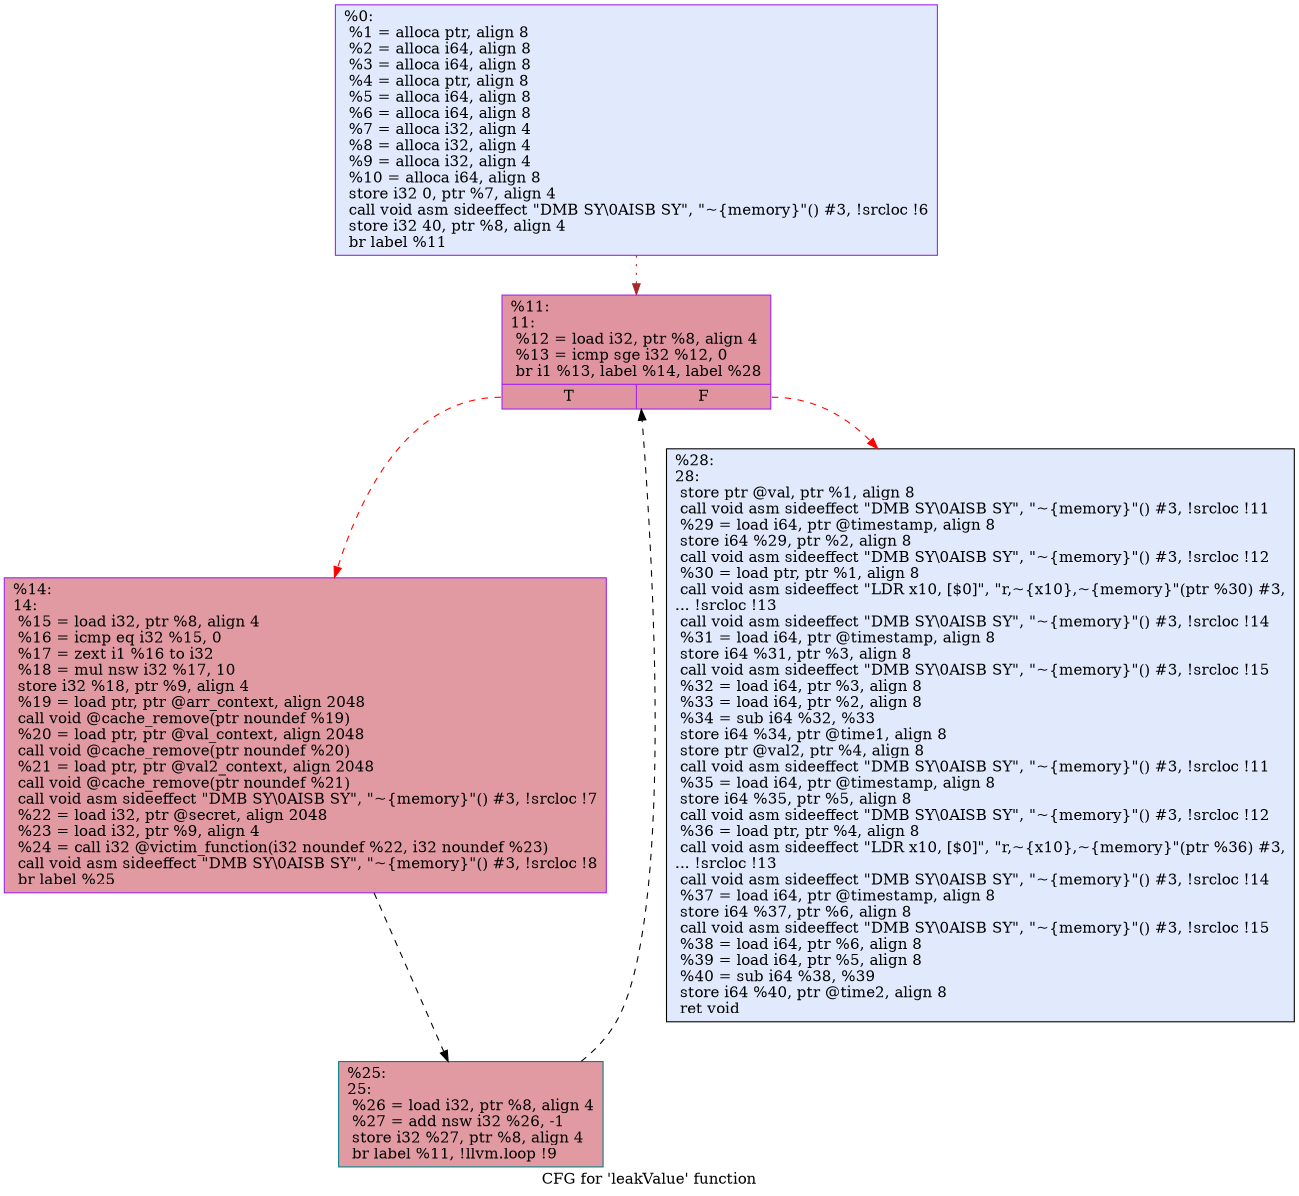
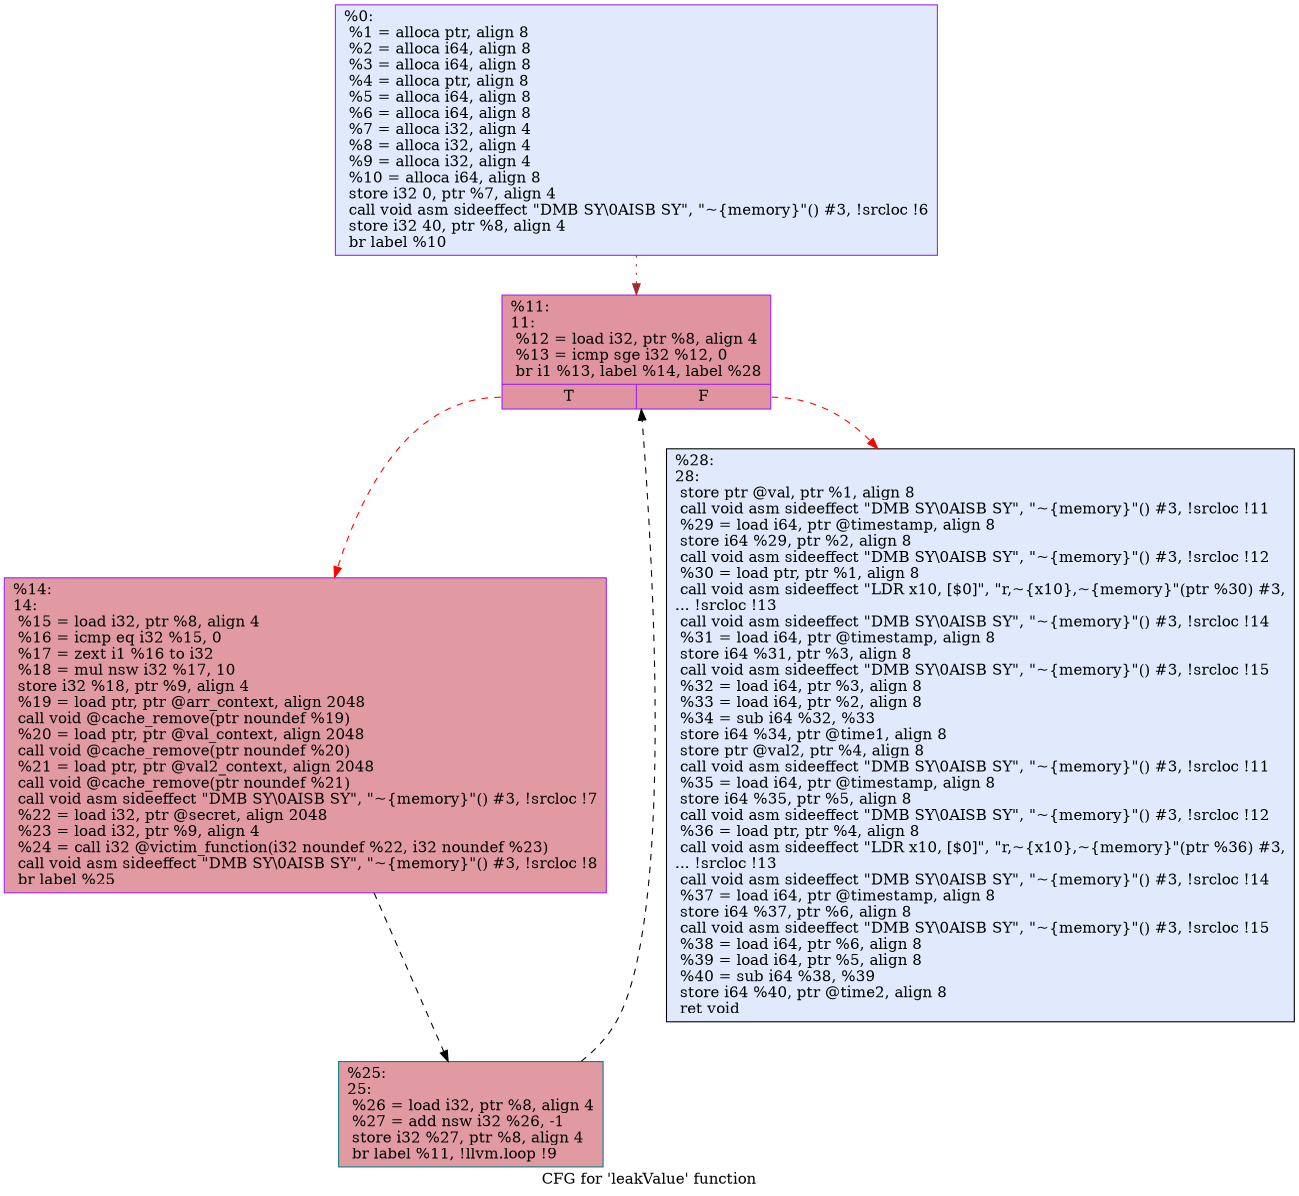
  digraph {
    label="CFG for 'leakValue' function"
    node [color=purple fillcolor="#b9d0f970" shape=record style=filled]
    edge [color=red style=dashed]
-   n1 [label="{%0:\l  %1 = alloca ptr, align 8\l  %2 = alloca i64, align 8\l  %3 = alloca i64, align 8\l  %4 = alloca ptr, align 8\l  %5 = alloca i64, align 8\l  %6 = alloca i64, align 8\l  %7 = alloca i32, align 4\l  %8 = alloca i32, align 4\l  %9 = alloca i32, align 4\l  %10 = alloca i64, align 8\l  store i32 0, ptr %7, align 4\l  call void asm sideeffect \"DMB SY\\0AISB SY\", \"~\{memory\}\"() #3, !srcloc !6\l  store i32 40, ptr %8, align 4\l  br label %11\l}"]
+   n1 [label="{%0:\l  %1 = alloca ptr, align 8\l  %2 = alloca i64, align 8\l  %3 = alloca i64, align 8\l  %4 = alloca ptr, align 8\l  %5 = alloca i64, align 8\l  %6 = alloca i64, align 8\l  %7 = alloca i32, align 4\l  %8 = alloca i32, align 4\l  %9 = alloca i32, align 4\l  %10 = alloca i64, align 8\l  store i32 0, ptr %7, align 4\l  call void asm sideeffect \"DMB SY\\0AISB SY\", \"~\{memory\}\"() #3, !srcloc !6\l  store i32 40, ptr %8, align 4\l  br label %10\l}"]
    n2 [fillcolor="#b70d2870" label="{%11:\l11:                                               \l  %12 = load i32, ptr %8, align 4\l  %13 = icmp sge i32 %12, 0\l  br i1 %13, label %14, label %28\l|{<s0>T|<s1>F}}"]
    n3 [fillcolor="#bb1b2c70" label="{%14:\l14:                                               \l  %15 = load i32, ptr %8, align 4\l  %16 = icmp eq i32 %15, 0\l  %17 = zext i1 %16 to i32\l  %18 = mul nsw i32 %17, 10\l  store i32 %18, ptr %9, align 4\l  %19 = load ptr, ptr @arr_context, align 2048\l  call void @cache_remove(ptr noundef %19)\l  %20 = load ptr, ptr @val_context, align 2048\l  call void @cache_remove(ptr noundef %20)\l  %21 = load ptr, ptr @val2_context, align 2048\l  call void @cache_remove(ptr noundef %21)\l  call void asm sideeffect \"DMB SY\\0AISB SY\", \"~\{memory\}\"() #3, !srcloc !7\l  %22 = load i32, ptr @secret, align 2048\l  %23 = load i32, ptr %9, align 4\l  %24 = call i32 @victim_function(i32 noundef %22, i32 noundef %23)\l  call void asm sideeffect \"DMB SY\\0AISB SY\", \"~\{memory\}\"() #3, !srcloc !8\l  br label %25\l}"]
    n4 [color=black label="{%28:\l28:                                               \l  store ptr @val, ptr %1, align 8\l  call void asm sideeffect \"DMB SY\\0AISB SY\", \"~\{memory\}\"() #3, !srcloc !11\l  %29 = load i64, ptr @timestamp, align 8\l  store i64 %29, ptr %2, align 8\l  call void asm sideeffect \"DMB SY\\0AISB SY\", \"~\{memory\}\"() #3, !srcloc !12\l  %30 = load ptr, ptr %1, align 8\l  call void asm sideeffect \"LDR x10, [$0]\", \"r,~\{x10\},~\{memory\}\"(ptr %30) #3,\l... !srcloc !13\l  call void asm sideeffect \"DMB SY\\0AISB SY\", \"~\{memory\}\"() #3, !srcloc !14\l  %31 = load i64, ptr @timestamp, align 8\l  store i64 %31, ptr %3, align 8\l  call void asm sideeffect \"DMB SY\\0AISB SY\", \"~\{memory\}\"() #3, !srcloc !15\l  %32 = load i64, ptr %3, align 8\l  %33 = load i64, ptr %2, align 8\l  %34 = sub i64 %32, %33\l  store i64 %34, ptr @time1, align 8\l  store ptr @val2, ptr %4, align 8\l  call void asm sideeffect \"DMB SY\\0AISB SY\", \"~\{memory\}\"() #3, !srcloc !11\l  %35 = load i64, ptr @timestamp, align 8\l  store i64 %35, ptr %5, align 8\l  call void asm sideeffect \"DMB SY\\0AISB SY\", \"~\{memory\}\"() #3, !srcloc !12\l  %36 = load ptr, ptr %4, align 8\l  call void asm sideeffect \"LDR x10, [$0]\", \"r,~\{x10\},~\{memory\}\"(ptr %36) #3,\l... !srcloc !13\l  call void asm sideeffect \"DMB SY\\0AISB SY\", \"~\{memory\}\"() #3, !srcloc !14\l  %37 = load i64, ptr @timestamp, align 8\l  store i64 %37, ptr %6, align 8\l  call void asm sideeffect \"DMB SY\\0AISB SY\", \"~\{memory\}\"() #3, !srcloc !15\l  %38 = load i64, ptr %6, align 8\l  %39 = load i64, ptr %5, align 8\l  %40 = sub i64 %38, %39\l  store i64 %40, ptr @time2, align 8\l  ret void\l}"]
    n5 [color=teal fillcolor="#bb1b2c70" label="{%25:\l25:                                               \l  %26 = load i32, ptr %8, align 4\l  %27 = add nsw i32 %26, -1\l  store i32 %27, ptr %8, align 4\l  br label %11, !llvm.loop !9\l}"]
    n1 -> n2 [color=brown style=dotted]
    n2 -> n3 [tailport=s0]
    n2 -> n4 [tailport=s1]
    n3 -> n5 [color=black]
    n5 -> n2 [color=black]
  }
